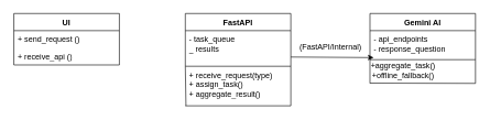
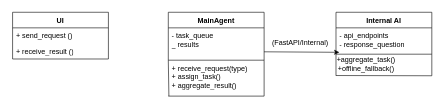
  <mxCell id="0" />
  <mxCell id="1" parent="0" />
- <mxCell id="2" value="FastAPI" style="swimlane;fontStyle=1;align=center;verticalAlign=top;childLayout=stackLayout;horizontal=1;startSize=26;horizontalStack=0;resizeParent=1;resizeParentMax=0;resizeLast=0;collapsible=1;marginBottom=0;whiteSpace=wrap;html=1;" vertex="1" parent="1"><mxGeometry x="280" y="20" width="160" height="80" as="geometry" /></mxCell>
+ <mxCell id="2" value="MainAgent" style="swimlane;fontStyle=1;align=center;verticalAlign=top;childLayout=stackLayout;horizontal=1;startSize=26;horizontalStack=0;resizeParent=1;resizeParentMax=0;resizeLast=0;collapsible=1;marginBottom=0;whiteSpace=wrap;html=1;" vertex="1" parent="1"><mxGeometry x="280" y="20" width="160" height="80" as="geometry" /></mxCell>
  <mxCell id="3" value="- task_queue&amp;nbsp;&lt;div&gt;_ results&lt;/div&gt;" style="text;strokeColor=none;fillColor=none;align=left;verticalAlign=top;spacingLeft=4;spacingRight=4;overflow=hidden;rotatable=0;points=[[0,0.5],[1,0.5]];portConstraint=eastwest;whiteSpace=wrap;html=1;" vertex="1" parent="2"><mxGeometry y="26" width="160" height="54" as="geometry" /></mxCell>
  <mxCell id="4" value="+ receive_request(type)&lt;div&gt;+ assign_task()&lt;/div&gt;&lt;div&gt;+ aggregate_result()&lt;/div&gt;" style="text;strokeColor=none;fillColor=none;align=left;verticalAlign=top;spacingLeft=4;spacingRight=4;overflow=hidden;rotatable=0;points=[[0,0.5],[1,0.5]];portConstraint=eastwest;whiteSpace=wrap;html=1;" vertex="1" parent="1"><mxGeometry x="280" y="100" width="160" height="60" as="geometry" /></mxCell>
  <mxCell id="5" value="" style="endArrow=none;html=1;rounded=0;" edge="1" parent="1"><mxGeometry width="50" height="50" relative="1" as="geometry"><mxPoint x="281" y="160" as="sourcePoint" /><mxPoint x="280" y="100" as="targetPoint" /></mxGeometry></mxCell>
  <mxCell id="6" value="" style="endArrow=none;html=1;rounded=0;" edge="1" parent="1"><mxGeometry width="50" height="50" relative="1" as="geometry"><mxPoint x="280" y="160" as="sourcePoint" /><mxPoint x="440" y="160" as="targetPoint" /></mxGeometry></mxCell>
  <mxCell id="7" value="" style="endArrow=none;html=1;rounded=0;" edge="1" parent="1"><mxGeometry width="50" height="50" relative="1" as="geometry"><mxPoint x="440" y="160" as="sourcePoint" /><mxPoint x="440" y="100" as="targetPoint" /></mxGeometry></mxCell>
  <mxCell id="8" value="UI" style="swimlane;fontStyle=1;align=center;verticalAlign=top;childLayout=stackLayout;horizontal=1;startSize=26;horizontalStack=0;resizeParent=1;resizeParentMax=0;resizeLast=0;collapsible=1;marginBottom=0;whiteSpace=wrap;html=1;" vertex="1" parent="1"><mxGeometry x="20" y="20" width="160" height="78" as="geometry" /></mxCell>
  <mxCell id="9" value="+ send_request ()" style="text;strokeColor=none;fillColor=none;align=left;verticalAlign=top;spacingLeft=4;spacingRight=4;overflow=hidden;rotatable=0;points=[[0,0.5],[1,0.5]];portConstraint=eastwest;whiteSpace=wrap;html=1;" vertex="1" parent="8"><mxGeometry y="26" width="160" height="26" as="geometry" /></mxCell>
- <mxCell id="10" value="+ receive_api ()" style="text;strokeColor=none;fillColor=none;align=left;verticalAlign=top;spacingLeft=4;spacingRight=4;overflow=hidden;rotatable=0;points=[[0,0.5],[1,0.5]];portConstraint=eastwest;whiteSpace=wrap;html=1;" vertex="1" parent="8"><mxGeometry y="52" width="160" height="26" as="geometry" /></mxCell>
- <mxCell id="11" value="Gemini AI" style="swimlane;fontStyle=1;align=center;verticalAlign=top;childLayout=stackLayout;horizontal=1;startSize=26;horizontalStack=0;resizeParent=1;resizeParentMax=0;resizeLast=0;collapsible=1;marginBottom=0;whiteSpace=wrap;html=1;" vertex="1" parent="1"><mxGeometry x="560" y="20" width="160" height="70" as="geometry" /></mxCell>
+ <mxCell id="10" value="+ receive_result ()" style="text;strokeColor=none;fillColor=none;align=left;verticalAlign=top;spacingLeft=4;spacingRight=4;overflow=hidden;rotatable=0;points=[[0,0.5],[1,0.5]];portConstraint=eastwest;whiteSpace=wrap;html=1;" vertex="1" parent="8"><mxGeometry y="52" width="160" height="26" as="geometry" /></mxCell>
+ <mxCell id="11" value="Internal AI" style="swimlane;fontStyle=1;align=center;verticalAlign=top;childLayout=stackLayout;horizontal=1;startSize=26;horizontalStack=0;resizeParent=1;resizeParentMax=0;resizeLast=0;collapsible=1;marginBottom=0;whiteSpace=wrap;html=1;" vertex="1" parent="1"><mxGeometry x="560" y="20" width="160" height="70" as="geometry" /></mxCell>
  <mxCell id="12" value="- api_endpoints&lt;div&gt;- response_question&lt;/div&gt;" style="text;strokeColor=none;fillColor=none;align=left;verticalAlign=top;spacingLeft=4;spacingRight=4;overflow=hidden;rotatable=0;points=[[0,0.5],[1,0.5]];portConstraint=eastwest;whiteSpace=wrap;html=1;" vertex="1" parent="11"><mxGeometry y="26" width="160" height="44" as="geometry" /></mxCell>
  <mxCell id="13" value="" style="endArrow=classic;html=1;rounded=0;entryX=0.13;entryY=0.021;entryDx=0;entryDy=0;entryPerimeter=0;" edge="1" parent="1" target="16"><mxGeometry width="50" height="50" relative="1" as="geometry"><mxPoint x="440" y="86" as="sourcePoint" /><mxPoint x="560" y="172.006" as="targetPoint" /></mxGeometry></mxCell>
  <mxCell id="14" value="(FastAPI/Internal)" style="text;html=1;align=center;verticalAlign=middle;resizable=0;points=[];autosize=1;strokeColor=none;fillColor=none;" vertex="1" parent="1"><mxGeometry x="440" y="56" width="120" height="30" as="geometry" /></mxCell>
  <mxCell id="15" value="" style="endArrow=none;html=1;rounded=0;entryX=0.006;entryY=1.061;entryDx=0;entryDy=0;entryPerimeter=0;" edge="1" parent="1"><mxGeometry width="50" height="50" relative="1" as="geometry"><mxPoint x="560" y="126" as="sourcePoint" /><mxPoint x="560" y="90.004" as="targetPoint" /></mxGeometry></mxCell>
  <mxCell id="16" value="+aggregate_task()&lt;div&gt;+offline_fallback()&lt;/div&gt;" style="text;html=1;align=center;verticalAlign=middle;resizable=0;points=[];autosize=1;strokeColor=none;fillColor=none;" vertex="1" parent="1"><mxGeometry x="550" y="86" width="120" height="40" as="geometry" /></mxCell>
  <mxCell id="17" value="" style="endArrow=none;html=1;rounded=0;exitX=0.084;exitY=0.99;exitDx=0;exitDy=0;exitPerimeter=0;" edge="1" parent="1" source="16"><mxGeometry width="50" height="50" relative="1" as="geometry"><mxPoint x="630" y="196" as="sourcePoint" /><mxPoint x="720" y="126" as="targetPoint" /></mxGeometry></mxCell>
  <mxCell id="18" value="" style="endArrow=none;html=1;rounded=0;entryX=1;entryY=1;entryDx=0;entryDy=0;" edge="1" parent="1" target="11"><mxGeometry width="50" height="50" relative="1" as="geometry"><mxPoint x="720" y="126" as="sourcePoint" /><mxPoint x="730" y="96" as="targetPoint" /></mxGeometry></mxCell>
